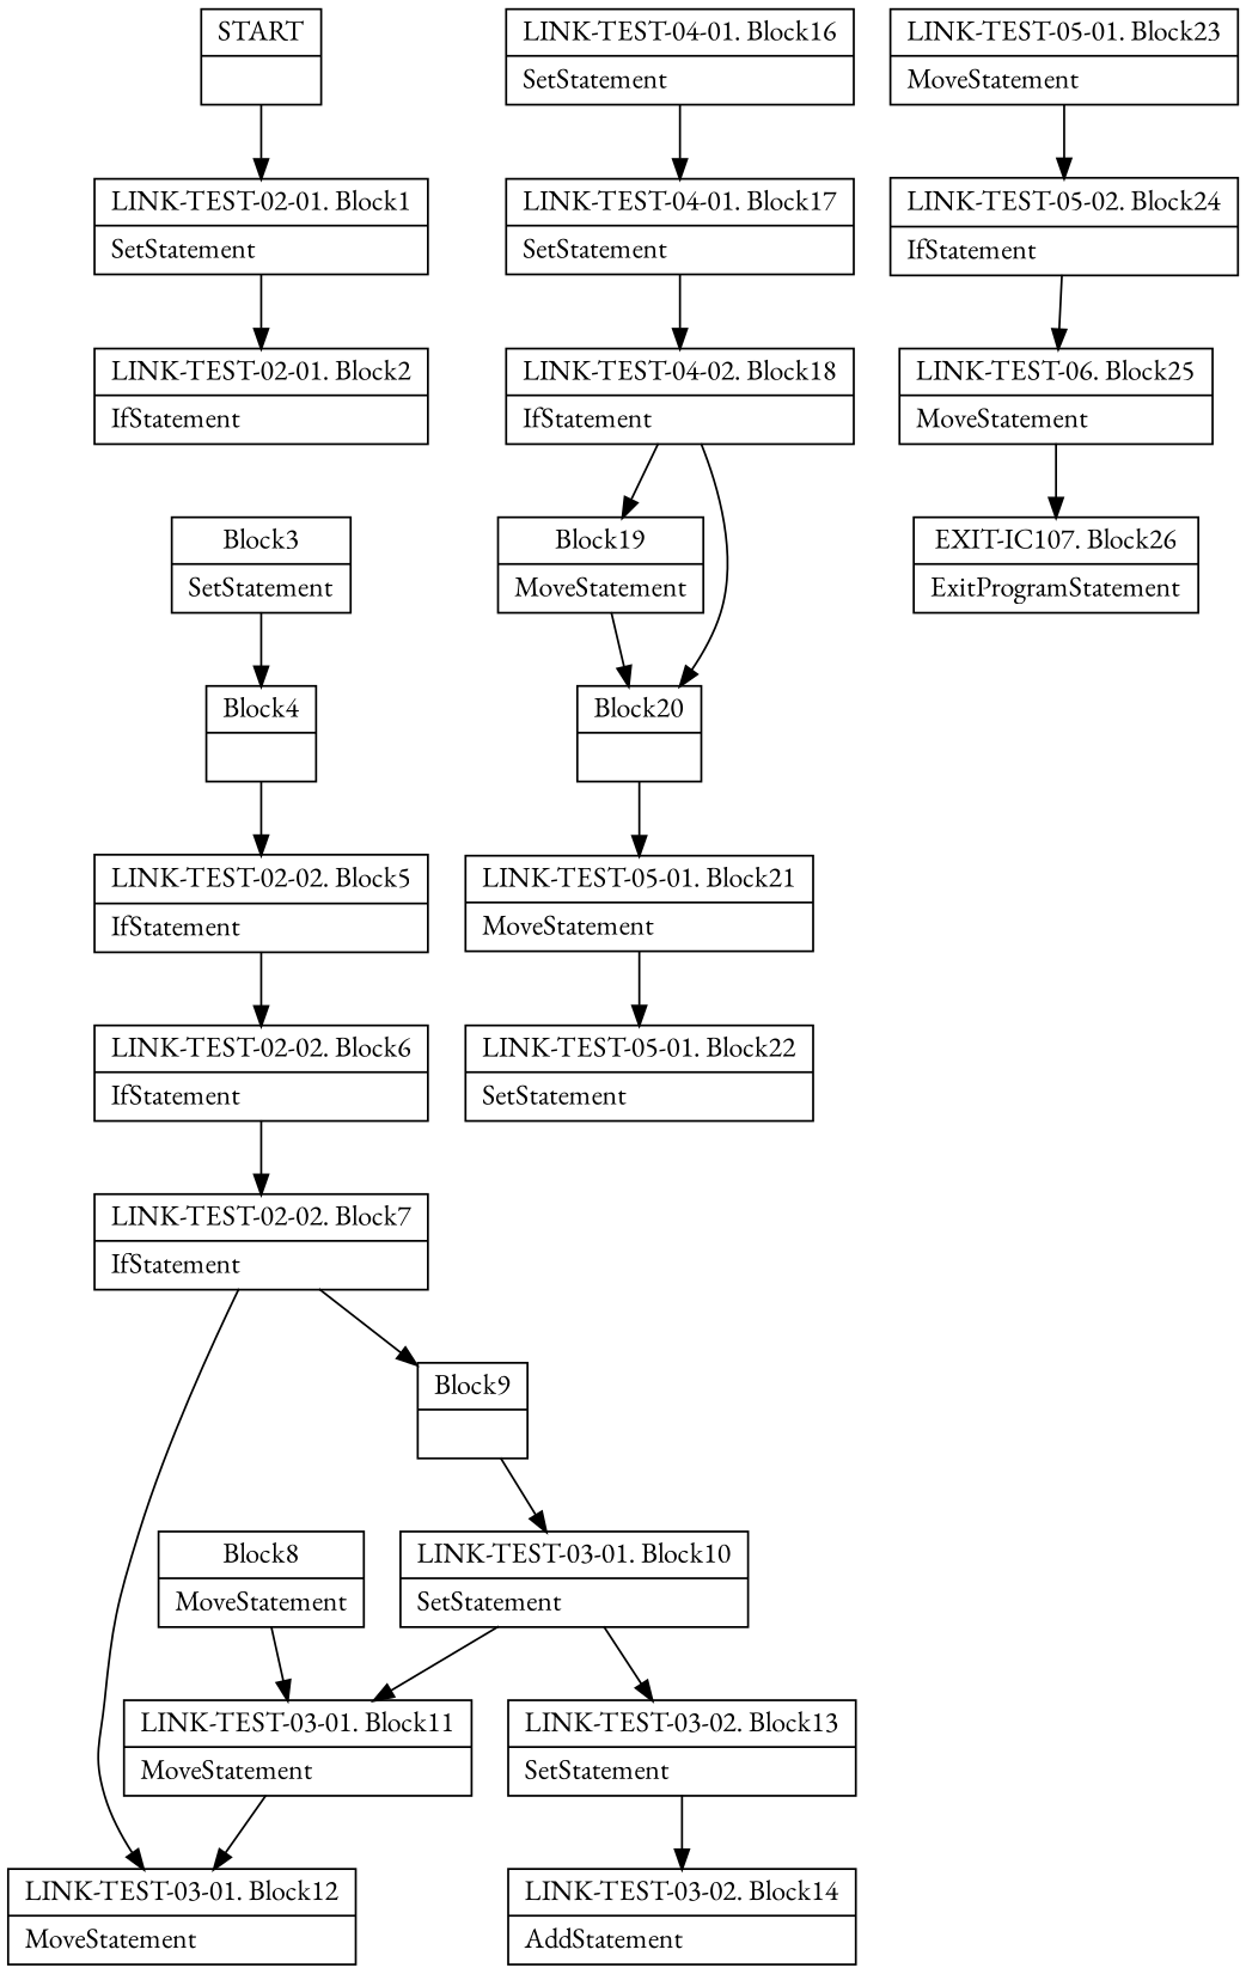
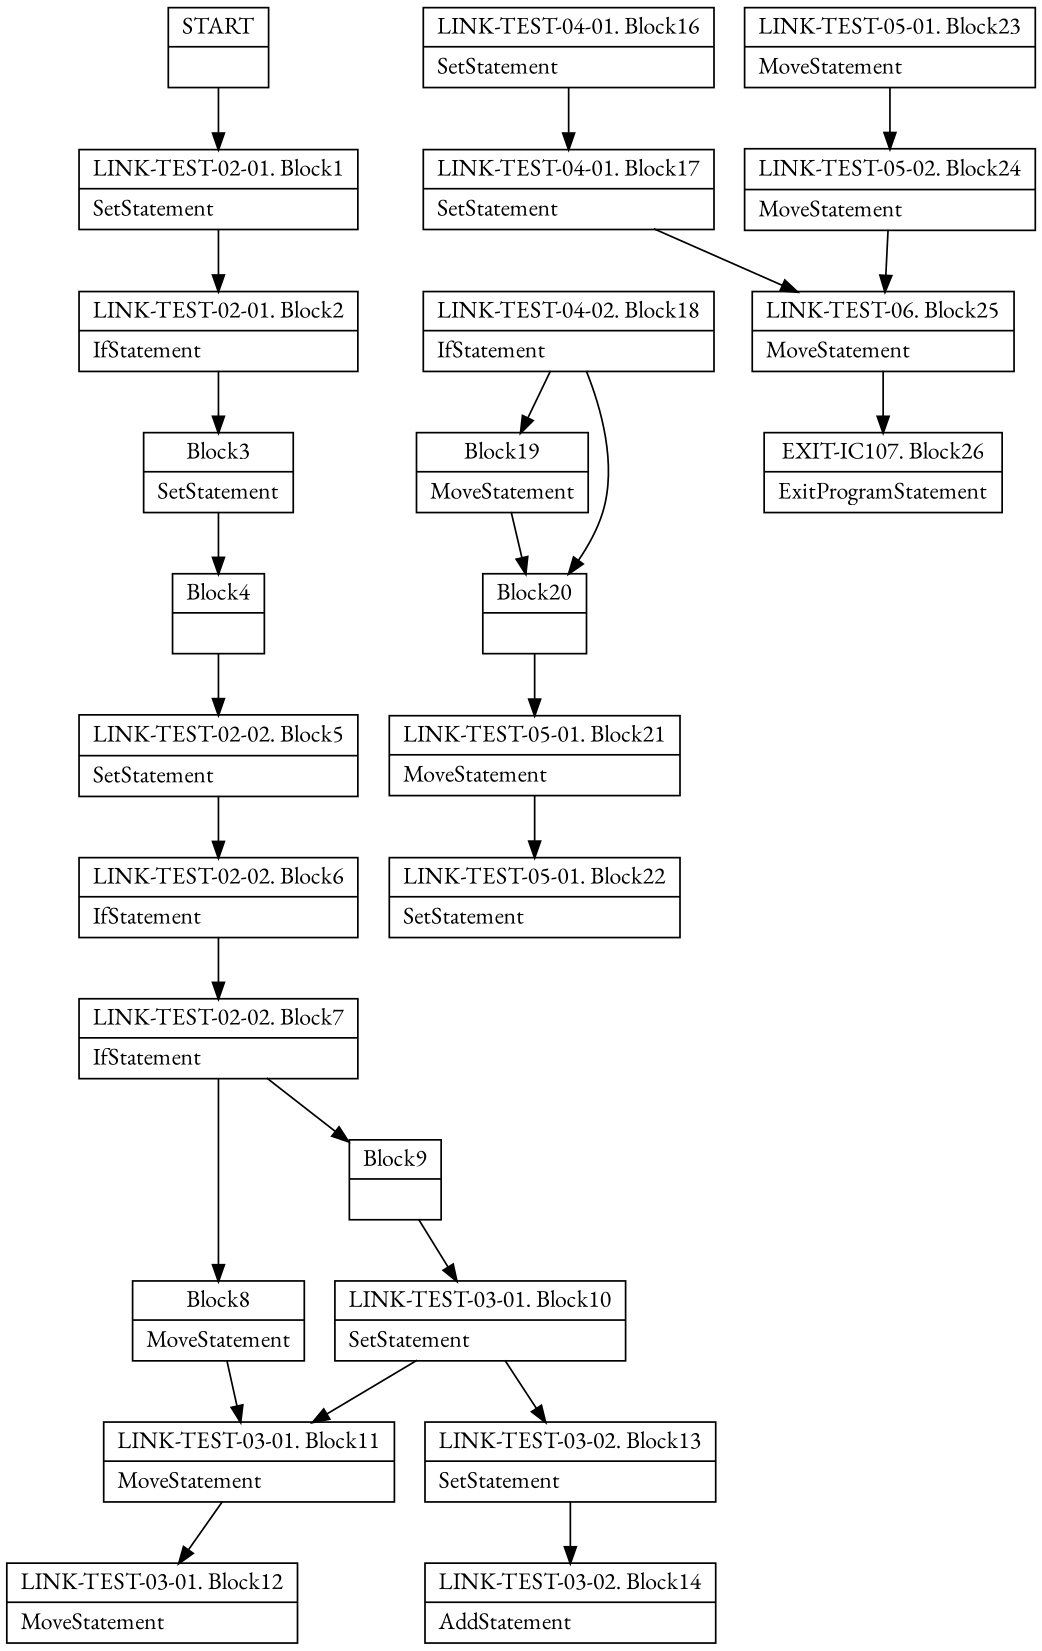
  digraph {
    fontname="EB Garamond"
    node [fontname="EB Garamond" shape=record]
    edge [arrowtail=empty fontname="EB Garamond"]
    n1 [label="{START|}"]
    n2 [label="{LINK-TEST-02-01. Block1|SetStatement\l}"]
    n3 [label="{LINK-TEST-02-01. Block2|IfStatement\l}"]
    n4 [label="{Block3|SetStatement\l}"]
    n5 [label="{Block4|}"]
-   n6 [label="{LINK-TEST-02-02. Block5|IfStatement\l}"]
+   n6 [label="{LINK-TEST-02-02. Block5|SetStatement\l}"]
    n7 [label="{LINK-TEST-02-02. Block6|IfStatement\l}"]
    n8 [label="{LINK-TEST-02-02. Block7|IfStatement\l}"]
    n9 [label="{Block8|MoveStatement\l}"]
    n10 [label="{Block9|}"]
    n11 [label="{LINK-TEST-03-01. Block11|MoveStatement\l}"]
    n12 [label="{LINK-TEST-03-01. Block10|SetStatement\l}"]
    n13 [label="{LINK-TEST-03-02. Block13|SetStatement\l}"]
    n14 [label="{LINK-TEST-03-01. Block12|MoveStatement\l}"]
    n15 [label="{LINK-TEST-03-02. Block14|AddStatement\l}"]
    n16 [label="{LINK-TEST-04-01. Block16|SetStatement\l}"]
    n17 [label="{LINK-TEST-04-01. Block17|SetStatement\l}"]
    n18 [label="{LINK-TEST-04-02. Block18|IfStatement\l}"]
    n19 [label="{Block19|MoveStatement\l}"]
    n20 [label="{Block20|}"]
    n21 [label="{LINK-TEST-05-01. Block21|MoveStatement\l}"]
    n22 [label="{LINK-TEST-05-01. Block22|SetStatement\l}"]
    n23 [label="{LINK-TEST-05-01. Block23|MoveStatement\l}"]
-   n24 [label="{LINK-TEST-05-02. Block24|IfStatement\l}"]
+   n24 [label="{LINK-TEST-05-02. Block24|MoveStatement\l}"]
    n25 [label="{LINK-TEST-06. Block25|MoveStatement\l}"]
    n26 [label="{EXIT-IC107. Block26|ExitProgramStatement\l}"]
    n1 -> n2
    n2 -> n3
+   n3 -> n4
    n4 -> n5
    n5 -> n6
    n6 -> n7
    n7 -> n8
-   n8 -> n14
+   n8 -> n9
    n8 -> n10
    n9 -> n11
    n10 -> n12
    n11 -> n14
    n12 -> n11
    n12 -> n13
    n13 -> n15
    n16 -> n17
-   n17 -> n18
+   n17 -> n25
    n18 -> n19
    n18 -> n20
    n19 -> n20
    n20 -> n21
    n21 -> n22
    n23 -> n24
    n24 -> n25
    n25 -> n26
  }
